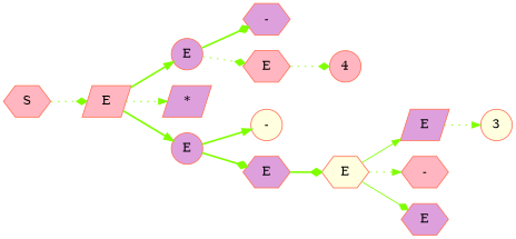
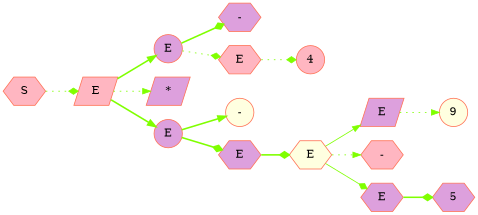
  digraph {
    rankdir=LR
    node [color=coral1 fillcolor=plum fontcolor=black shape=hexagon style=filled]
    edge [arrowhead=diamond color=chartreuse1 style=bold]
    n1 [fillcolor=lightpink label=S]
    n2 [fillcolor=lightpink label=E shape=parallelogram]
    n3 [label=E shape=circle]
    n4 [label="*" shape=parallelogram]
    n5 [label=E shape=circle]
    n6 [label="-"]
    n7 [fillcolor=lightpink label=E]
    n8 [fillcolor=lightyellow label="-" shape=circle]
    n9 [label=E]
    n10 [fillcolor=lightpink label=4 shape=circle]
    n11 [fillcolor=lightyellow label=E]
    n12 [label=E shape=parallelogram]
    n13 [fillcolor=lightpink label="-"]
    n14 [label=E]
-   n15 [fillcolor=lightyellow label=3 shape=circle]
+   n15 [fillcolor=lightyellow label=9 shape=circle]
+   n16 [label=5]
    n1 -> n2 [style=dotted]
    n2 -> n3 [arrowhead=normal]
    n2 -> n4 [arrowhead=normal style=dotted]
    n2 -> n5 [arrowhead=normal]
    n3 -> n6
    n3 -> n7 [style=dotted]
    n5 -> n8 [arrowhead=normal]
    n5 -> n9
    n7 -> n10 [style=dotted]
    n9 -> n11
    n11 -> n12 [arrowhead=normal style=solid]
    n11 -> n13 [arrowhead=normal style=dotted]
    n11 -> n14 [style=solid]
    n12 -> n15 [arrowhead=normal style=dotted]
+   n14 -> n16
  }
